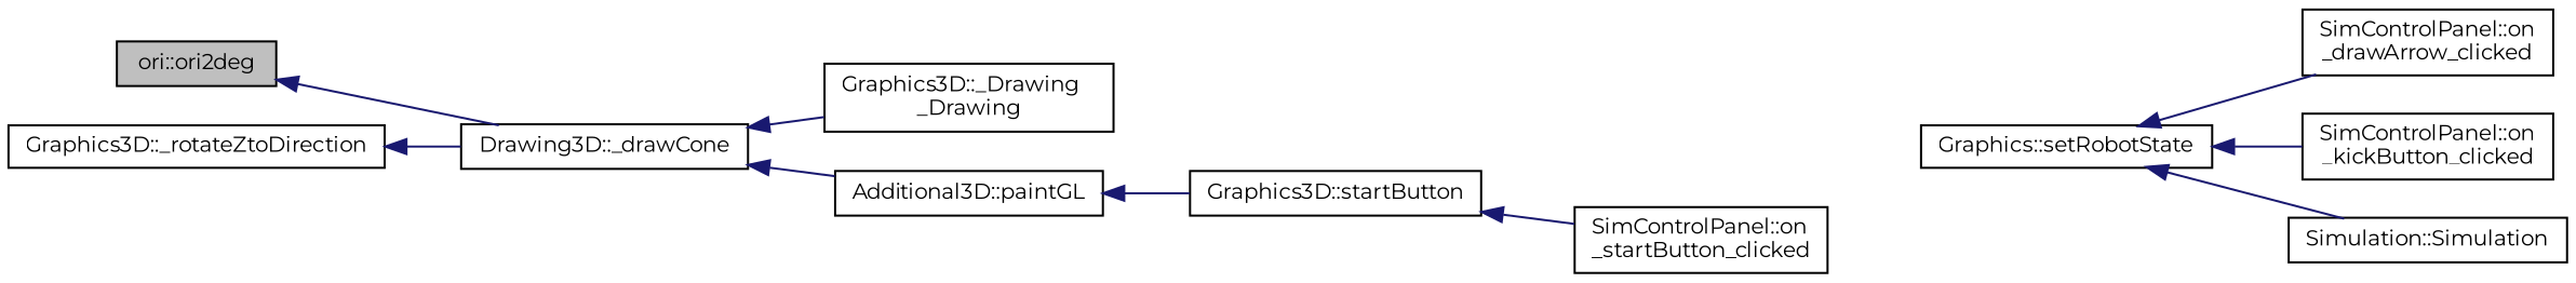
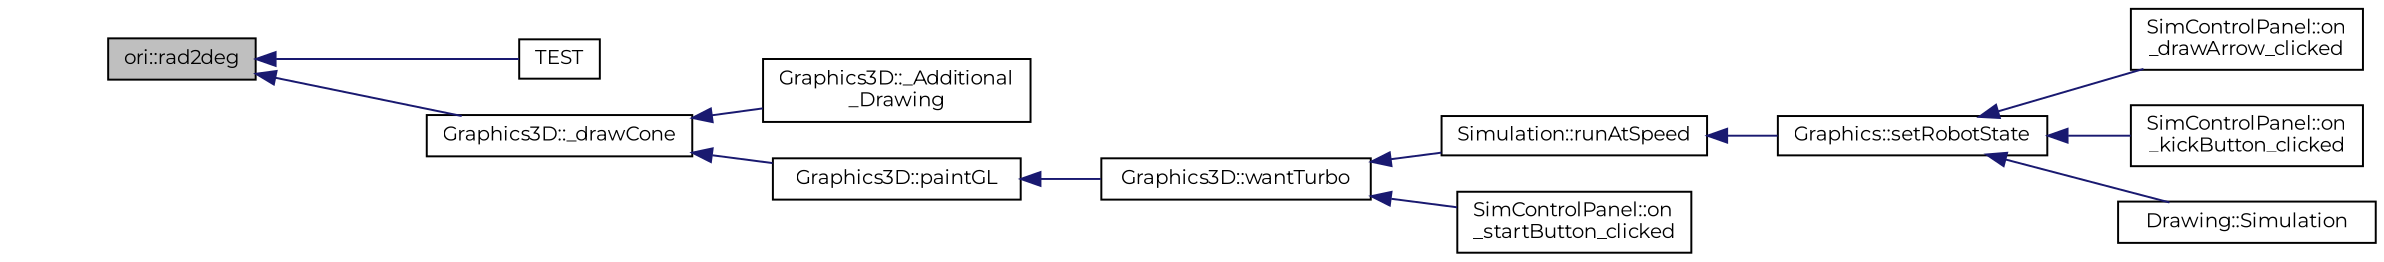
  digraph {
    fontname=Montserrat
    rankdir=LR
    node [color=black fillcolor=white fontname=Montserrat fontsize=10 shape=record style=filled]
    edge [color=midnightblue dir=back fontname=Montserrat fontsize=10 labelfontname=FreeSans labelfontsize=10 style=solid]
-   n1 [fillcolor=grey75 fontcolor=black height=0.2 label="ori::ori2deg" width=0.4]
-   n3 [height=0.2 label="Drawing3D::_drawCone" width=0.4]
-   n4 [height=0.2 label="Graphics3D::_rotateZtoDirection" width=0.4]
-   n5 [height=0.2 label="Graphics3D::_Drawing\l_Drawing" width=0.4]
-   n6 [height=0.2 label="Additional3D::paintGL" width=0.4]
-   n7 [height=0.2 label="Graphics3D::startButton" width=0.4]
+   n1 [fillcolor=grey75 fontcolor=black height=0.2 label="ori::rad2deg" width=0.4]
+   n2 [height=0.2 label=TEST width=0.4]
+   n3 [height=0.2 label="Graphics3D::_drawCone" width=0.4]
+   n5 [height=0.2 label="Graphics3D::_Additional\l_Drawing" width=0.4]
+   n6 [height=0.2 label="Graphics3D::paintGL" width=0.4]
+   n7 [height=0.2 label="Graphics3D::wantTurbo" width=0.4]
+   n8 [height=0.2 label="Simulation::runAtSpeed" width=0.4]
    n9 [height=0.2 label="SimControlPanel::on\l_startButton_clicked" width=0.4]
    n10 [height=0.2 label="Graphics::setRobotState" width=0.4]
    n11 [height=0.2 label="SimControlPanel::on\l_drawArrow_clicked" width=0.4]
    n12 [height=0.2 label="SimControlPanel::on\l_kickButton_clicked" width=0.4]
-   n13 [height=0.2 label="Simulation::Simulation" width=0.4]
+   n13 [height=0.2 label="Drawing::Simulation" width=0.4]
+   n1 -> n2
    n1 -> n3
    n3 -> n5
    n3 -> n6
-   n4 -> n3
    n6 -> n7
+   n7 -> n8
    n7 -> n9
+   n8 -> n10
    n10 -> n11
    n10 -> n12
    n10 -> n13
  }
